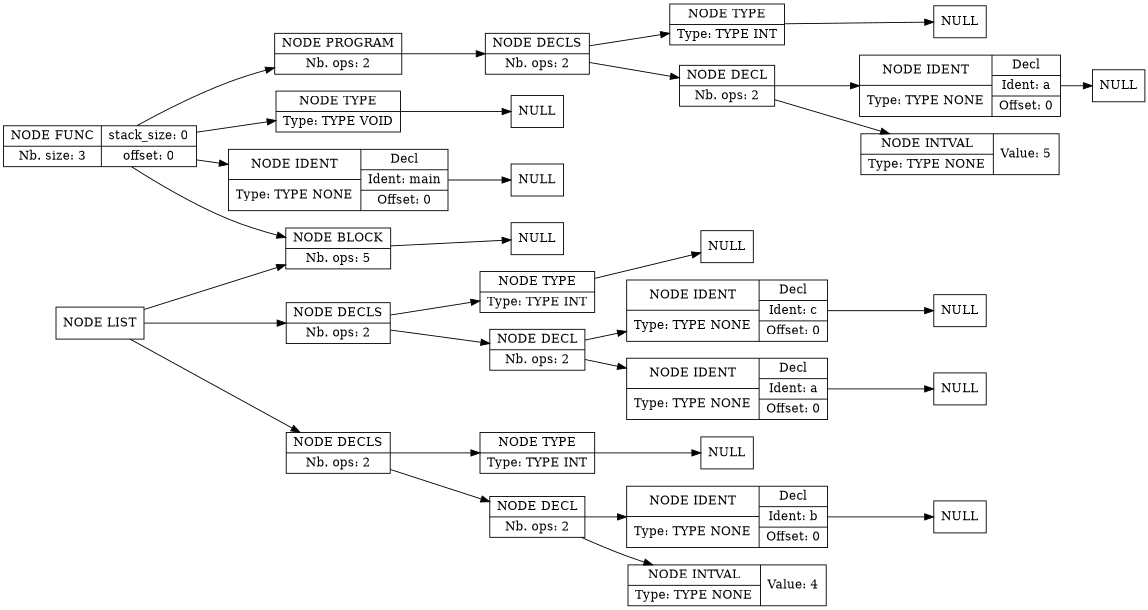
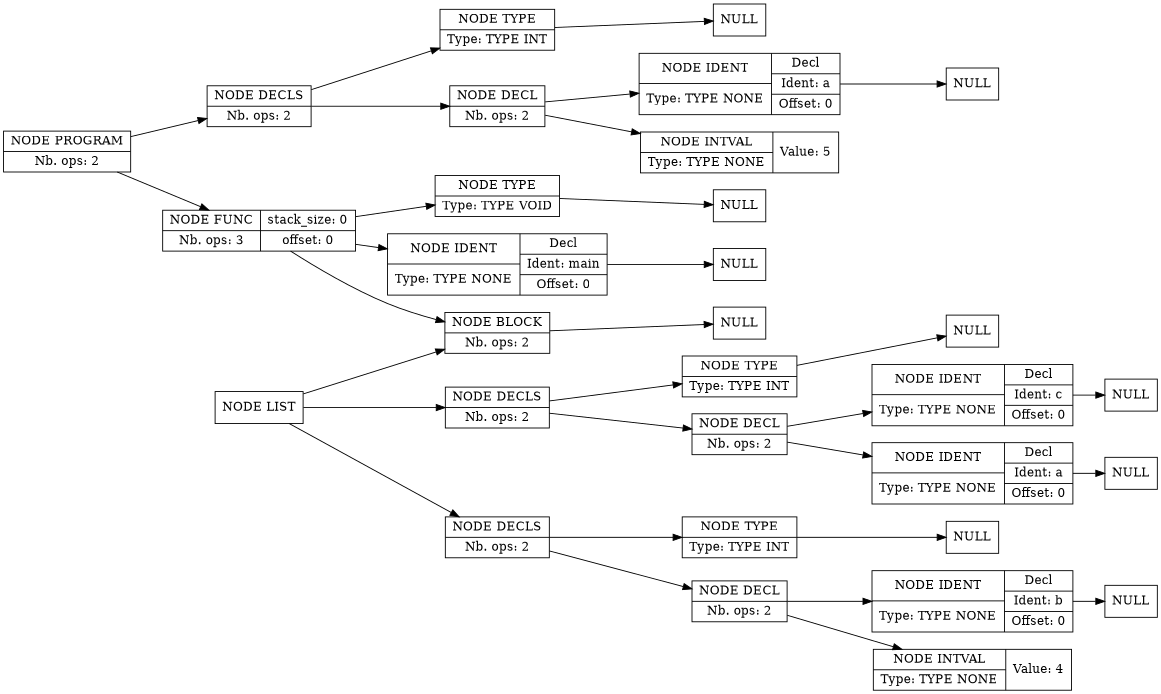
  digraph {
    rankdir=LR
    node [shape=record]
    edge [tailclip=true]
    n1 [label="{{NODE PROGRAM|Nb. ops: 2}}"]
    n2 [label="{{NODE DECLS|Nb. ops: 2}}"]
-   n3 [label="{{NODE FUNC|Nb. size: 3}|{stack_size: 0|offset: 0}}"]
+   n3 [label="{{NODE FUNC|Nb. ops: 3}|{stack_size: 0|offset: 0}}"]
    n4 [label="{{NODE TYPE|Type: TYPE INT}}"]
    n5 [label="{{NODE DECL|Nb. ops: 2}}"]
    n6 [label="{{NODE TYPE|Type: TYPE VOID}}"]
    n7 [label="{{NODE IDENT|Type: TYPE NONE}|{<decl>Decl      |Ident: main|Offset: 0}}"]
-   n8 [label="{{NODE BLOCK|Nb. ops: 5}}"]
+   n8 [label="{{NODE BLOCK|Nb. ops: 2}}"]
    n9 [label="{{NULL}}"]
    n10 [label="{{NODE IDENT|Type: TYPE NONE}|{<decl>Decl      |Ident: a|Offset: 0}}"]
    n11 [label="{{NODE INTVAL|Type: TYPE NONE}|{Value: 5}}"]
    n12 [label="{{NULL}}"]
    n13 [label="{{NULL}}"]
    n14 [label="{{NULL}}"]
    n15 [label="{{NULL}}"]
    n16 [label="{{NODE LIST}}"]
    n17 [label="{{NODE DECLS|Nb. ops: 2}}"]
    n18 [label="{{NODE DECLS|Nb. ops: 2}}"]
    n19 [label="{{NODE TYPE|Type: TYPE INT}}"]
    n20 [label="{{NODE DECL|Nb. ops: 2}}"]
    n21 [label="{{NODE TYPE|Type: TYPE INT}}"]
    n22 [label="{{NODE DECL|Nb. ops: 2}}"]
    n23 [label="{{NULL}}"]
    n24 [label="{{NODE IDENT|Type: TYPE NONE}|{<decl>Decl      |Ident: c|Offset: 0}}"]
    n25 [label="{{NODE IDENT|Type: TYPE NONE}|{<decl>Decl      |Ident: a|Offset: 0}}"]
    n26 [label="{{NULL}}"]
    n27 [label="{{NULL}}"]
    n28 [label="{{NULL}}"]
    n29 [label="{{NODE IDENT|Type: TYPE NONE}|{<decl>Decl      |Ident: b|Offset: 0}}"]
    n30 [label="{{NODE INTVAL|Type: TYPE NONE}|{Value: 4}}"]
    n31 [label="{{NULL}}"]
    n1 -> n2
-   n3 -> n1
+   n1 -> n3
    n2 -> n4
    n2 -> n5
    n3 -> n6
    n3 -> n7
    n3 -> n8
    n4 -> n9
    n5 -> n10
    n5 -> n11
    n6 -> n13
    n7 -> n14
    n8 -> n15
    n10 -> n12
    n16 -> n8
    n16 -> n17
    n16 -> n18
    n17 -> n19
    n17 -> n20
    n18 -> n21
    n18 -> n22
    n19 -> n23
    n20 -> n24
    n20 -> n25
    n21 -> n28
    n22 -> n29
    n22 -> n30
    n24 -> n26
    n25 -> n27
    n29 -> n31
  }
